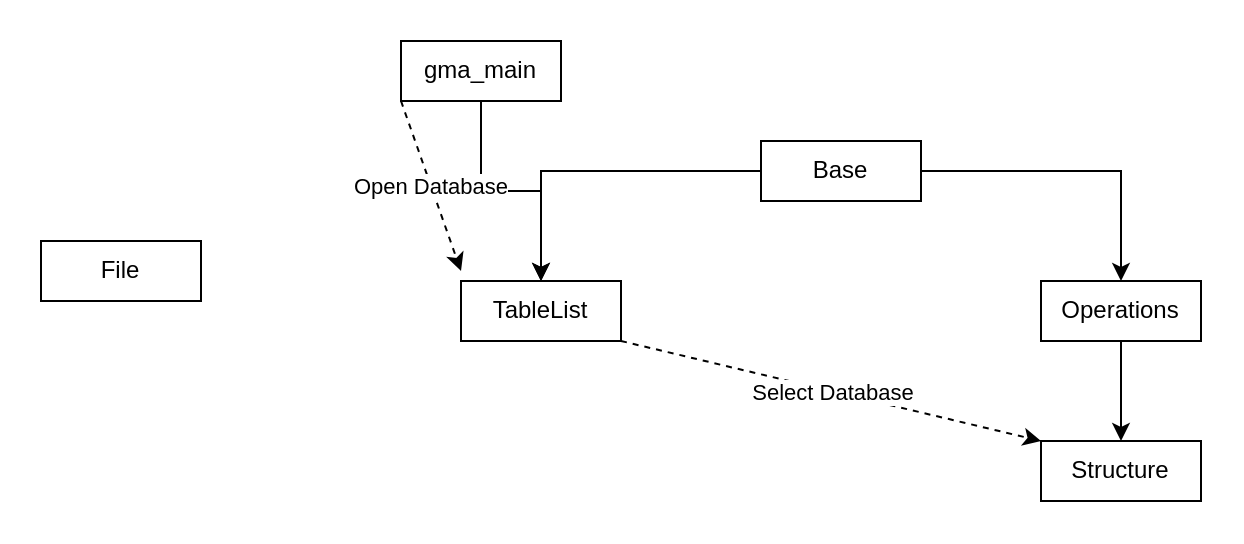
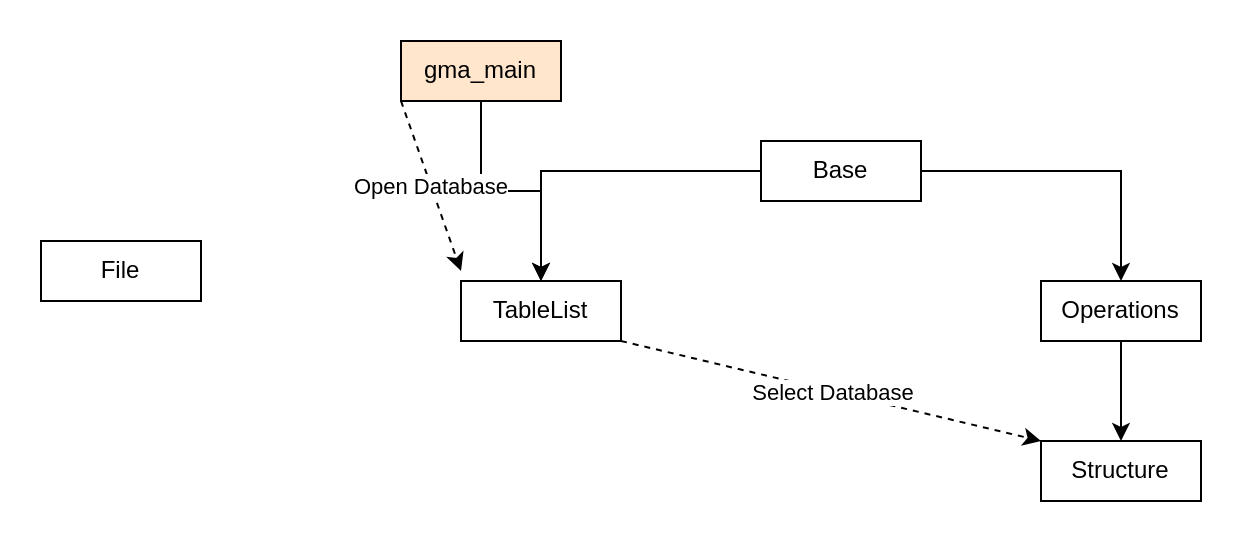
  <mxCell id="0" />
  <mxCell id="1" parent="0" />
  <mxCell id="2" style="edgeStyle=orthogonalEdgeStyle;rounded=0;orthogonalLoop=1;jettySize=auto;html=1;" edge="1" parent="1" source="3" target="8"><mxGeometry relative="1" as="geometry" /></mxCell>
- <mxCell id="3" value="gma_main" style="rounded=0;whiteSpace=wrap;html=1;" vertex="1" parent="1"><mxGeometry x="200" y="20" width="80" height="30" as="geometry" /></mxCell>
+ <mxCell id="3" value="gma_main" style="rounded=0;whiteSpace=wrap;html=1;fillColor=#ffe6cc;" vertex="1" parent="1"><mxGeometry x="200" y="20" width="80" height="30" as="geometry" /></mxCell>
  <mxCell id="4" value="File" style="rounded=0;whiteSpace=wrap;html=1;" vertex="1" parent="1"><mxGeometry x="20" y="120" width="80" height="30" as="geometry" /></mxCell>
  <mxCell id="5" style="edgeStyle=orthogonalEdgeStyle;rounded=0;orthogonalLoop=1;jettySize=auto;html=1;entryX=0.5;entryY=0;entryDx=0;entryDy=0;" edge="1" parent="1" source="7" target="8"><mxGeometry relative="1" as="geometry" /></mxCell>
  <mxCell id="6" style="edgeStyle=orthogonalEdgeStyle;rounded=0;orthogonalLoop=1;jettySize=auto;html=1;entryX=0.5;entryY=0;entryDx=0;entryDy=0;" edge="1" parent="1" source="7" target="10"><mxGeometry relative="1" as="geometry" /></mxCell>
  <mxCell id="7" value="Base" style="rounded=0;whiteSpace=wrap;html=1;" vertex="1" parent="1"><mxGeometry x="380" y="70" width="80" height="30" as="geometry" /></mxCell>
  <mxCell id="8" value="TableList" style="rounded=0;whiteSpace=wrap;html=1;" vertex="1" parent="1"><mxGeometry x="230" y="140" width="80" height="30" as="geometry" /></mxCell>
  <mxCell id="9" style="edgeStyle=orthogonalEdgeStyle;rounded=0;orthogonalLoop=1;jettySize=auto;html=1;exitX=0.5;exitY=1;exitDx=0;exitDy=0;" edge="1" parent="1" source="10" target="15"><mxGeometry relative="1" as="geometry" /></mxCell>
  <mxCell id="10" value="Operations" style="rounded=0;whiteSpace=wrap;html=1;" vertex="1" parent="1"><mxGeometry x="520" y="140" width="80" height="30" as="geometry" /></mxCell>
  <mxCell id="11" value="" style="endArrow=classic;html=1;exitX=0;exitY=1;exitDx=0;exitDy=0;dashed=1;" edge="1" parent="1" source="3"><mxGeometry relative="1" as="geometry"><mxPoint x="360" y="390" as="sourcePoint" /><mxPoint x="230" y="135" as="targetPoint" /></mxGeometry></mxCell>
  <mxCell id="12" value="Open Database" style="edgeLabel;resizable=0;html=1;align=center;verticalAlign=middle;" connectable="0" vertex="1" parent="11"><mxGeometry relative="1" as="geometry" /></mxCell>
  <mxCell id="13" value="" style="endArrow=classic;html=1;dashed=1;entryX=0;entryY=0;entryDx=0;entryDy=0;exitX=1;exitY=1;exitDx=0;exitDy=0;" edge="1" parent="1" source="8" target="15"><mxGeometry relative="1" as="geometry"><mxPoint x="180" y="270" as="sourcePoint" /><mxPoint x="460" y="390" as="targetPoint" /></mxGeometry></mxCell>
  <mxCell id="14" value="Select Database" style="edgeLabel;resizable=0;html=1;align=center;verticalAlign=middle;" connectable="0" vertex="1" parent="13"><mxGeometry relative="1" as="geometry" /></mxCell>
  <mxCell id="15" value="Structure" style="rounded=0;whiteSpace=wrap;html=1;" vertex="1" parent="1"><mxGeometry x="520" y="220" width="80" height="30" as="geometry" /></mxCell>
